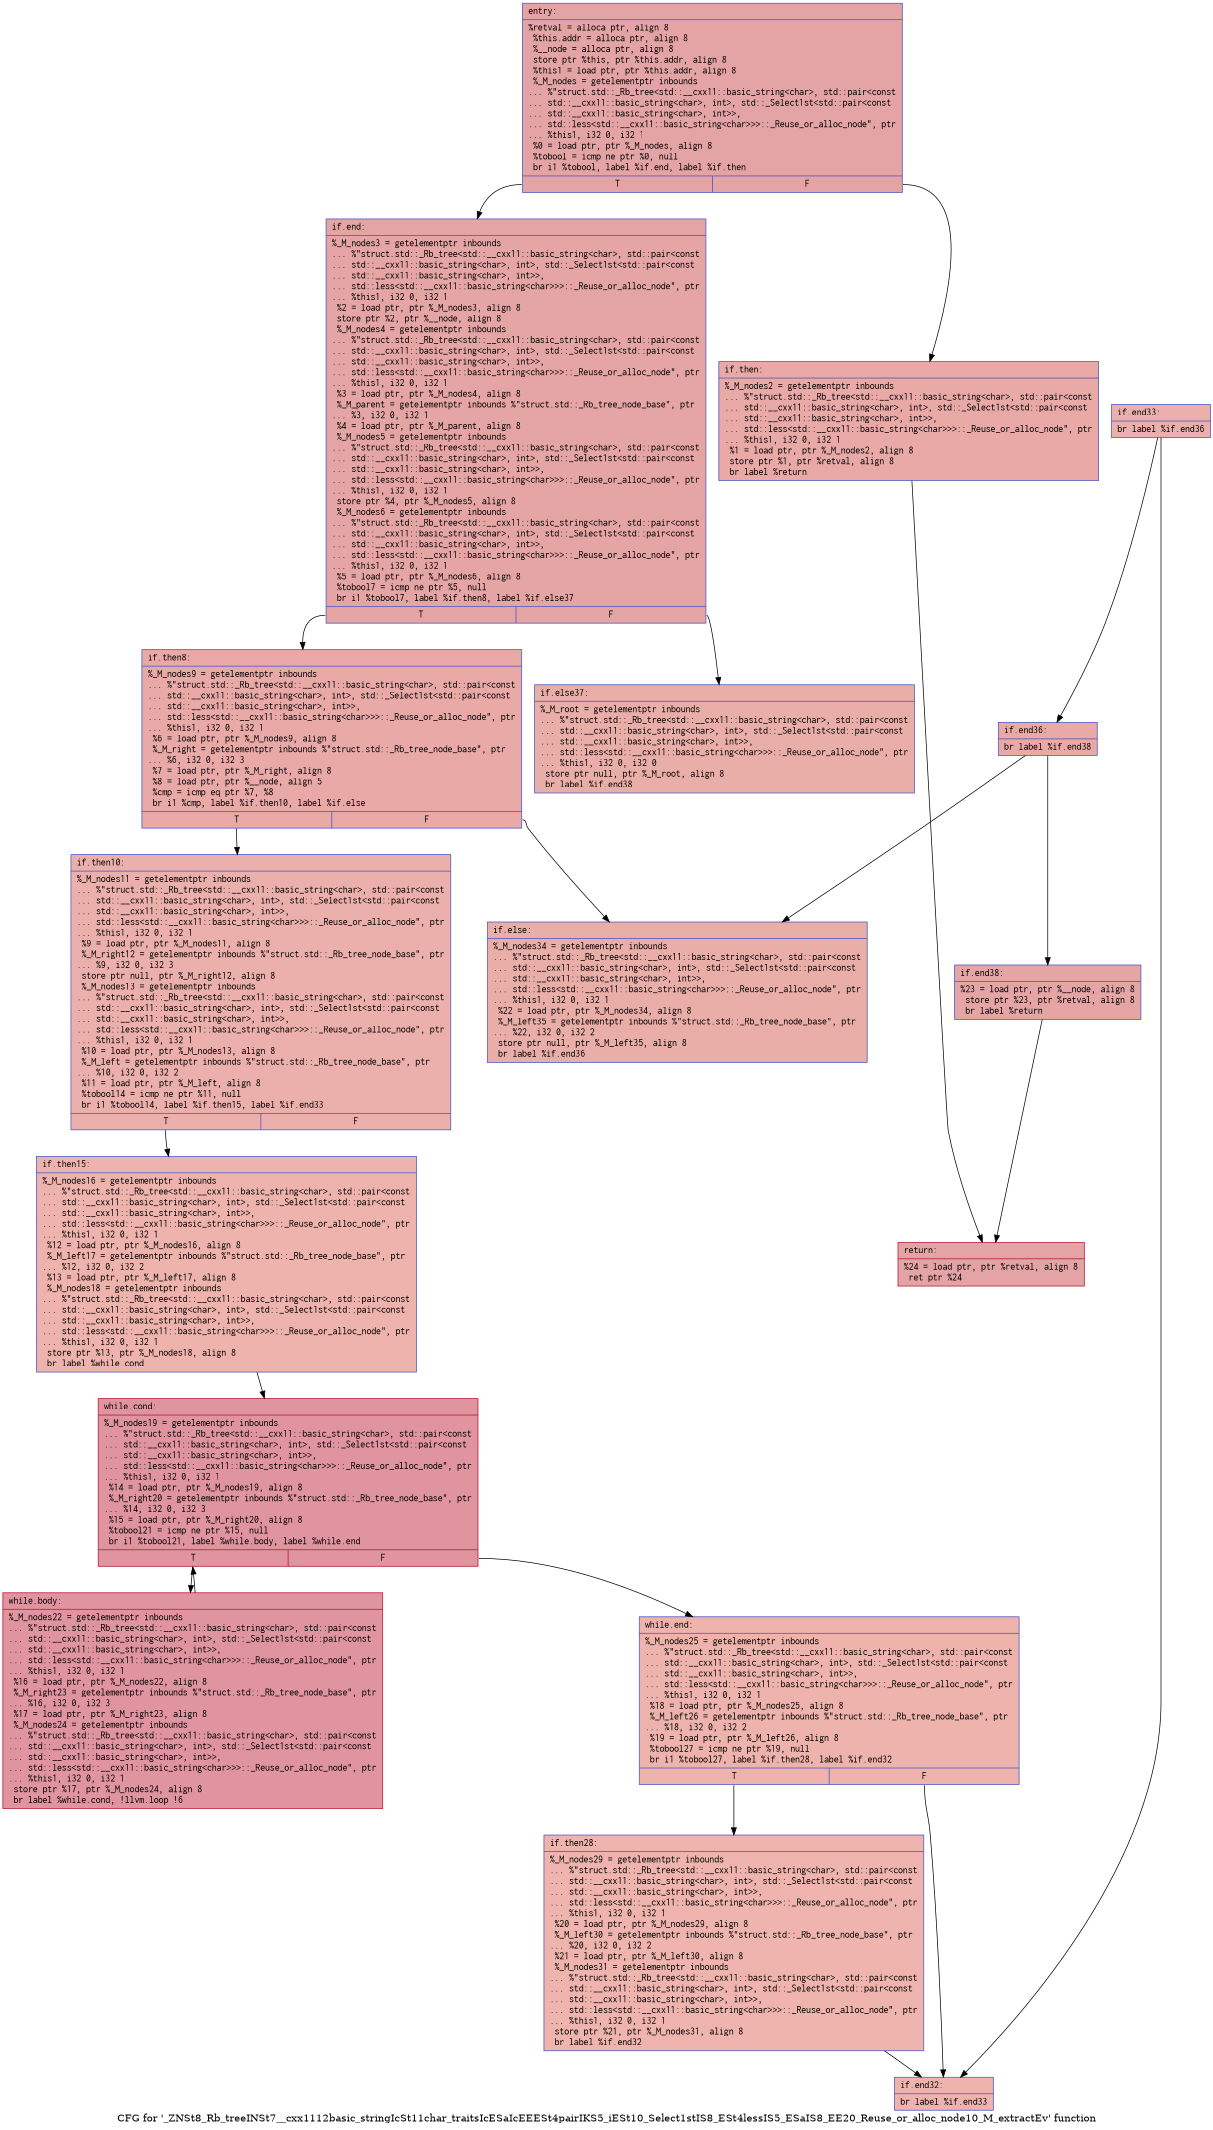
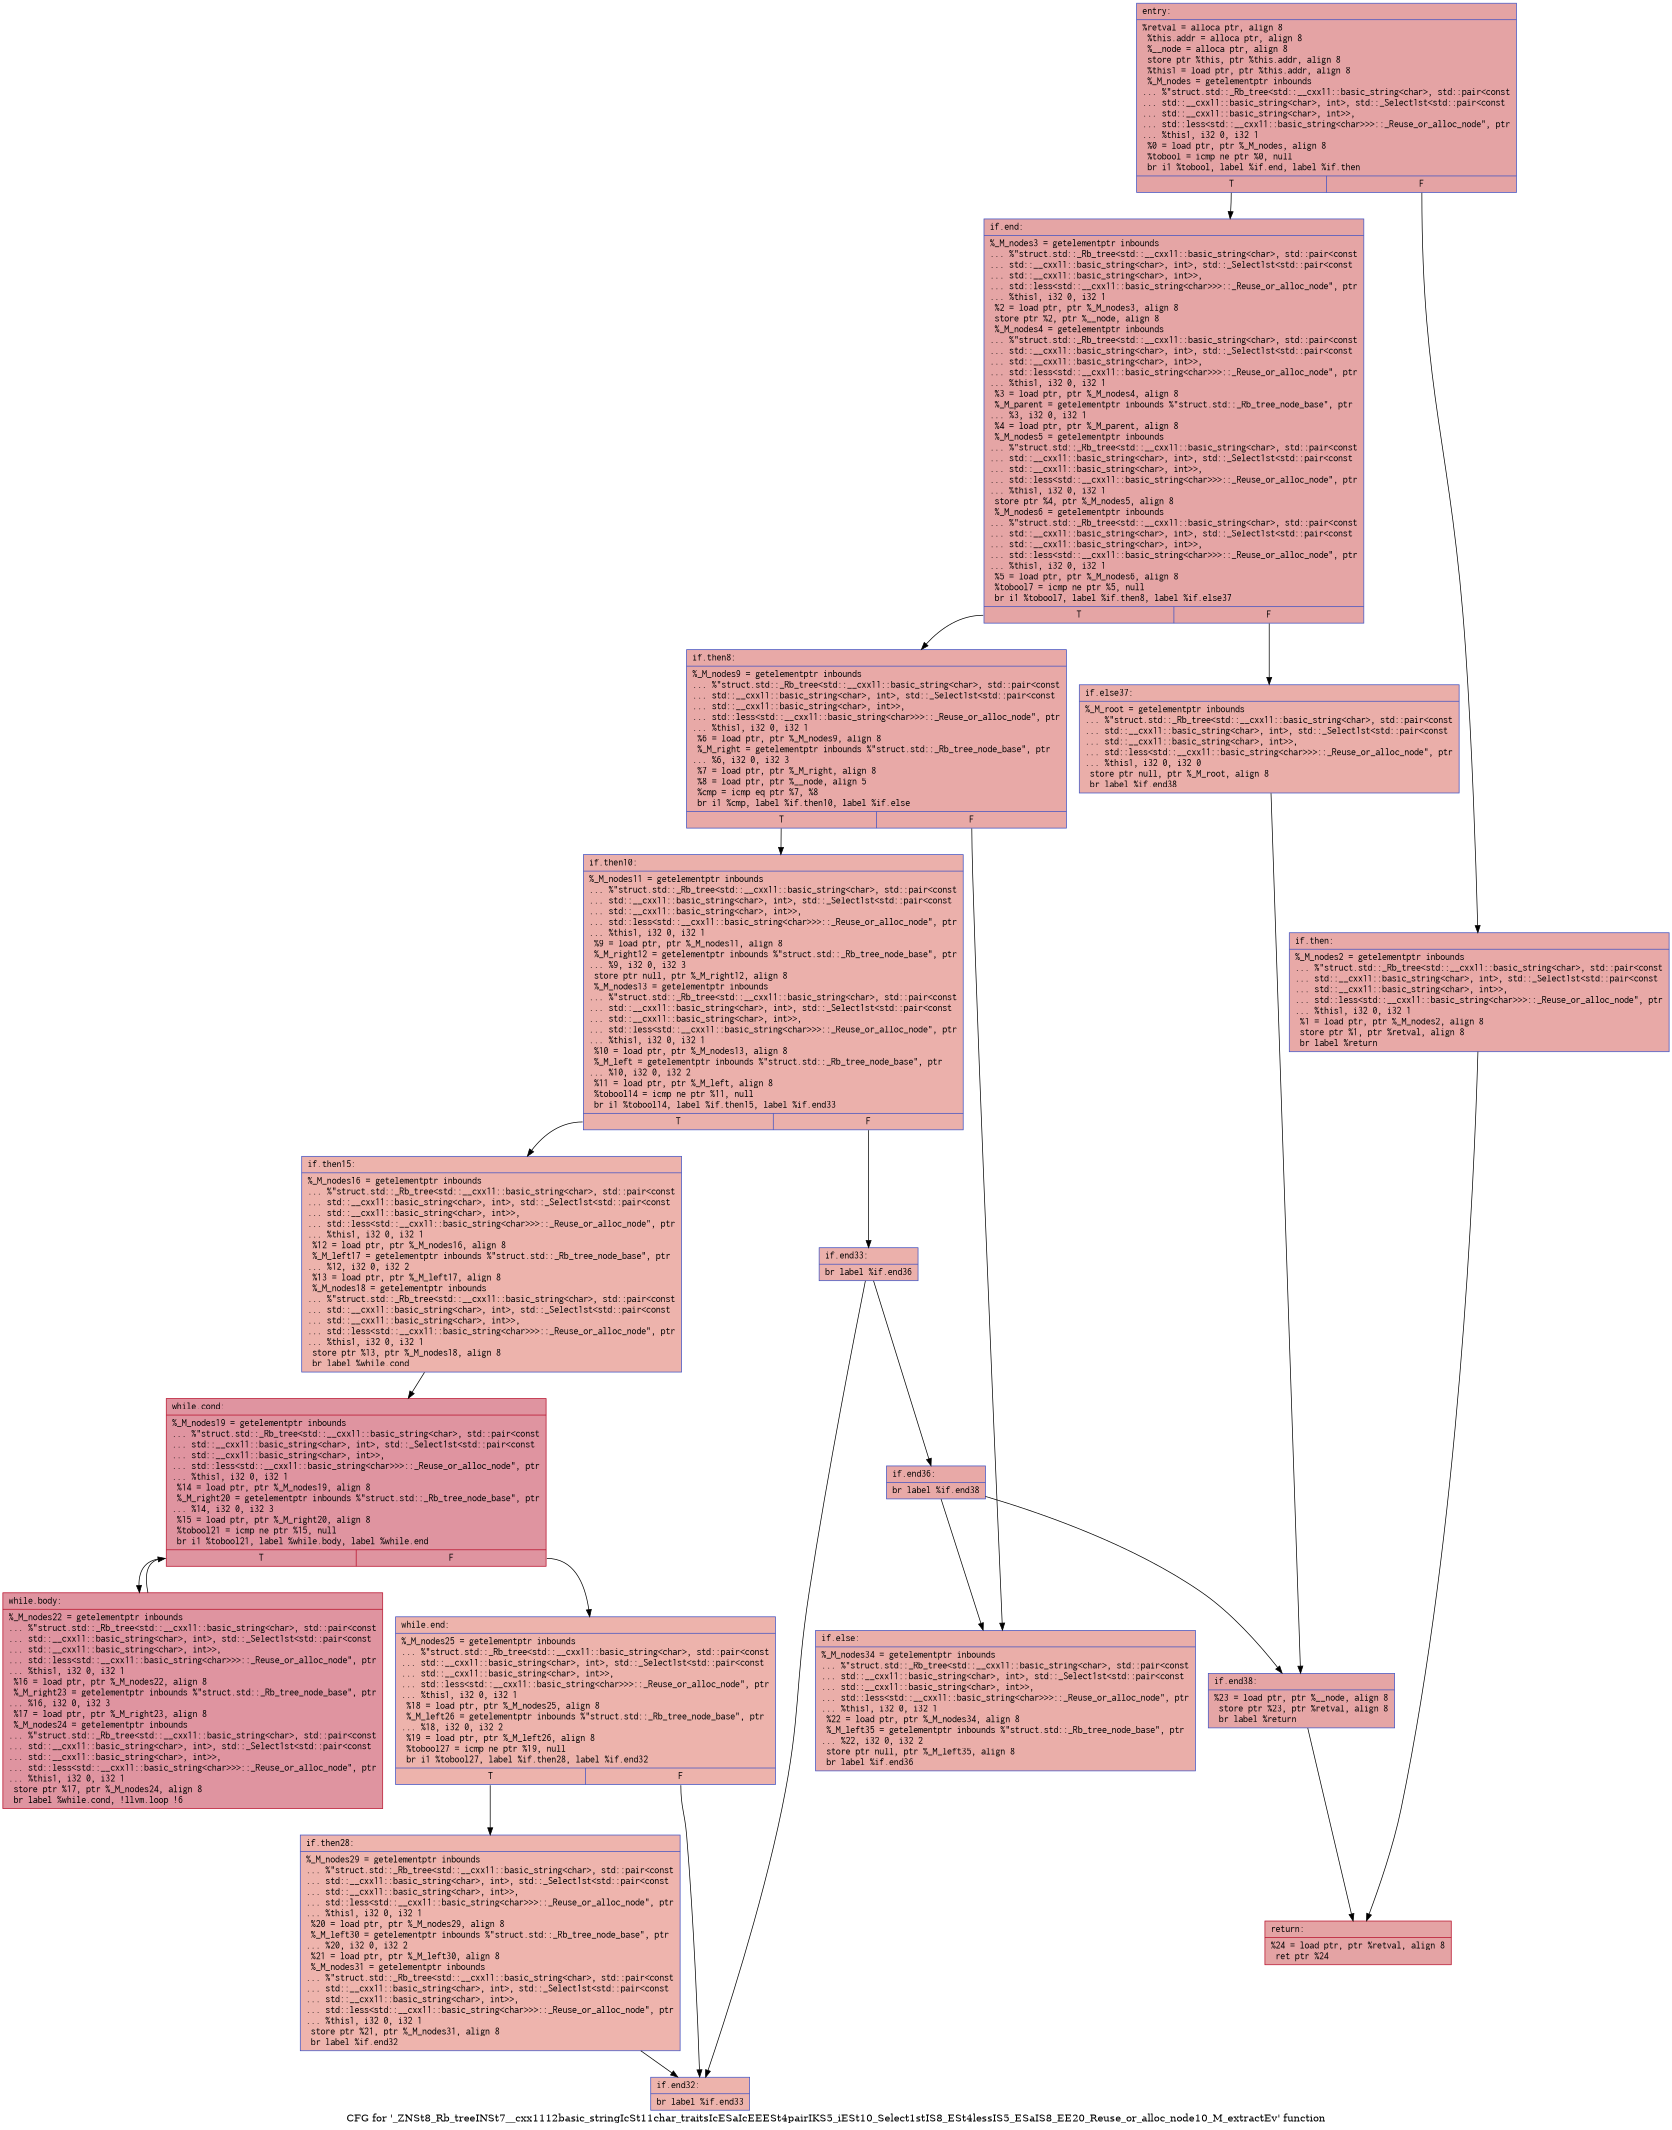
  digraph {
    label="CFG for '_ZNSt8_Rb_treeINSt7__cxx1112basic_stringIcSt11char_traitsIcESaIcEEESt4pairIKS5_iESt10_Select1stIS8_ESt4lessIS5_ESaIS8_EE20_Reuse_or_alloc_node10_M_extractEv' function"
    node [color="#3d50c3ff" fillcolor="#ca3b3770" fontname=Courier shape=record style=filled]
    n1 [fillcolor="#c32e3170" label="{entry:\l|  %retval = alloca ptr, align 8\l  %this.addr = alloca ptr, align 8\l  %__node = alloca ptr, align 8\l  store ptr %this, ptr %this.addr, align 8\l  %this1 = load ptr, ptr %this.addr, align 8\l  %_M_nodes = getelementptr inbounds\l... %\"struct.std::_Rb_tree\<std::__cxx11::basic_string\<char\>, std::pair\<const\l... std::__cxx11::basic_string\<char\>, int\>, std::_Select1st\<std::pair\<const\l... std::__cxx11::basic_string\<char\>, int\>\>,\l... std::less\<std::__cxx11::basic_string\<char\>\>\>::_Reuse_or_alloc_node\", ptr\l... %this1, i32 0, i32 1\l  %0 = load ptr, ptr %_M_nodes, align 8\l  %tobool = icmp ne ptr %0, null\l  br i1 %tobool, label %if.end, label %if.then\l|{<s0>T|<s1>F}}"]
    n2 [fillcolor="#c5333470" label="{if.end:\l|  %_M_nodes3 = getelementptr inbounds\l... %\"struct.std::_Rb_tree\<std::__cxx11::basic_string\<char\>, std::pair\<const\l... std::__cxx11::basic_string\<char\>, int\>, std::_Select1st\<std::pair\<const\l... std::__cxx11::basic_string\<char\>, int\>\>,\l... std::less\<std::__cxx11::basic_string\<char\>\>\>::_Reuse_or_alloc_node\", ptr\l... %this1, i32 0, i32 1\l  %2 = load ptr, ptr %_M_nodes3, align 8\l  store ptr %2, ptr %__node, align 8\l  %_M_nodes4 = getelementptr inbounds\l... %\"struct.std::_Rb_tree\<std::__cxx11::basic_string\<char\>, std::pair\<const\l... std::__cxx11::basic_string\<char\>, int\>, std::_Select1st\<std::pair\<const\l... std::__cxx11::basic_string\<char\>, int\>\>,\l... std::less\<std::__cxx11::basic_string\<char\>\>\>::_Reuse_or_alloc_node\", ptr\l... %this1, i32 0, i32 1\l  %3 = load ptr, ptr %_M_nodes4, align 8\l  %_M_parent = getelementptr inbounds %\"struct.std::_Rb_tree_node_base\", ptr\l... %3, i32 0, i32 1\l  %4 = load ptr, ptr %_M_parent, align 8\l  %_M_nodes5 = getelementptr inbounds\l... %\"struct.std::_Rb_tree\<std::__cxx11::basic_string\<char\>, std::pair\<const\l... std::__cxx11::basic_string\<char\>, int\>, std::_Select1st\<std::pair\<const\l... std::__cxx11::basic_string\<char\>, int\>\>,\l... std::less\<std::__cxx11::basic_string\<char\>\>\>::_Reuse_or_alloc_node\", ptr\l... %this1, i32 0, i32 1\l  store ptr %4, ptr %_M_nodes5, align 8\l  %_M_nodes6 = getelementptr inbounds\l... %\"struct.std::_Rb_tree\<std::__cxx11::basic_string\<char\>, std::pair\<const\l... std::__cxx11::basic_string\<char\>, int\>, std::_Select1st\<std::pair\<const\l... std::__cxx11::basic_string\<char\>, int\>\>,\l... std::less\<std::__cxx11::basic_string\<char\>\>\>::_Reuse_or_alloc_node\", ptr\l... %this1, i32 0, i32 1\l  %5 = load ptr, ptr %_M_nodes6, align 8\l  %tobool7 = icmp ne ptr %5, null\l  br i1 %tobool7, label %if.then8, label %if.else37\l|{<s0>T|<s1>F}}"]
    n3 [label="{if.then:\l|  %_M_nodes2 = getelementptr inbounds\l... %\"struct.std::_Rb_tree\<std::__cxx11::basic_string\<char\>, std::pair\<const\l... std::__cxx11::basic_string\<char\>, int\>, std::_Select1st\<std::pair\<const\l... std::__cxx11::basic_string\<char\>, int\>\>,\l... std::less\<std::__cxx11::basic_string\<char\>\>\>::_Reuse_or_alloc_node\", ptr\l... %this1, i32 0, i32 1\l  %1 = load ptr, ptr %_M_nodes2, align 8\l  store ptr %1, ptr %retval, align 8\l  br label %return\l}"]
    n4 [label="{if.then8:\l|  %_M_nodes9 = getelementptr inbounds\l... %\"struct.std::_Rb_tree\<std::__cxx11::basic_string\<char\>, std::pair\<const\l... std::__cxx11::basic_string\<char\>, int\>, std::_Select1st\<std::pair\<const\l... std::__cxx11::basic_string\<char\>, int\>\>,\l... std::less\<std::__cxx11::basic_string\<char\>\>\>::_Reuse_or_alloc_node\", ptr\l... %this1, i32 0, i32 1\l  %6 = load ptr, ptr %_M_nodes9, align 8\l  %_M_right = getelementptr inbounds %\"struct.std::_Rb_tree_node_base\", ptr\l... %6, i32 0, i32 3\l  %7 = load ptr, ptr %_M_right, align 8\l  %8 = load ptr, ptr %__node, align 5\l  %cmp = icmp eq ptr %7, %8\l  br i1 %cmp, label %if.then10, label %if.else\l|{<s0>T|<s1>F}}"]
    n5 [fillcolor="#d0473d70" label="{if.else37:\l|  %_M_root = getelementptr inbounds\l... %\"struct.std::_Rb_tree\<std::__cxx11::basic_string\<char\>, std::pair\<const\l... std::__cxx11::basic_string\<char\>, int\>, std::_Select1st\<std::pair\<const\l... std::__cxx11::basic_string\<char\>, int\>\>,\l... std::less\<std::__cxx11::basic_string\<char\>\>\>::_Reuse_or_alloc_node\", ptr\l... %this1, i32 0, i32 0\l  store ptr null, ptr %_M_root, align 8\l  br label %if.end38\l}"]
    n6 [color="#b70d28ff" fillcolor="#c32e3170" label="{return:\l|  %24 = load ptr, ptr %retval, align 8\l  ret ptr %24\l}"]
    n7 [fillcolor="#d24b4070" label="{if.then10:\l|  %_M_nodes11 = getelementptr inbounds\l... %\"struct.std::_Rb_tree\<std::__cxx11::basic_string\<char\>, std::pair\<const\l... std::__cxx11::basic_string\<char\>, int\>, std::_Select1st\<std::pair\<const\l... std::__cxx11::basic_string\<char\>, int\>\>,\l... std::less\<std::__cxx11::basic_string\<char\>\>\>::_Reuse_or_alloc_node\", ptr\l... %this1, i32 0, i32 1\l  %9 = load ptr, ptr %_M_nodes11, align 8\l  %_M_right12 = getelementptr inbounds %\"struct.std::_Rb_tree_node_base\", ptr\l... %9, i32 0, i32 3\l  store ptr null, ptr %_M_right12, align 8\l  %_M_nodes13 = getelementptr inbounds\l... %\"struct.std::_Rb_tree\<std::__cxx11::basic_string\<char\>, std::pair\<const\l... std::__cxx11::basic_string\<char\>, int\>, std::_Select1st\<std::pair\<const\l... std::__cxx11::basic_string\<char\>, int\>\>,\l... std::less\<std::__cxx11::basic_string\<char\>\>\>::_Reuse_or_alloc_node\", ptr\l... %this1, i32 0, i32 1\l  %10 = load ptr, ptr %_M_nodes13, align 8\l  %_M_left = getelementptr inbounds %\"struct.std::_Rb_tree_node_base\", ptr\l... %10, i32 0, i32 2\l  %11 = load ptr, ptr %_M_left, align 8\l  %tobool14 = icmp ne ptr %11, null\l  br i1 %tobool14, label %if.then15, label %if.end33\l|{<s0>T|<s1>F}}"]
    n8 [fillcolor="#d0473d70" label="{if.else:\l|  %_M_nodes34 = getelementptr inbounds\l... %\"struct.std::_Rb_tree\<std::__cxx11::basic_string\<char\>, std::pair\<const\l... std::__cxx11::basic_string\<char\>, int\>, std::_Select1st\<std::pair\<const\l... std::__cxx11::basic_string\<char\>, int\>\>,\l... std::less\<std::__cxx11::basic_string\<char\>\>\>::_Reuse_or_alloc_node\", ptr\l... %this1, i32 0, i32 1\l  %22 = load ptr, ptr %_M_nodes34, align 8\l  %_M_left35 = getelementptr inbounds %\"struct.std::_Rb_tree_node_base\", ptr\l... %22, i32 0, i32 2\l  store ptr null, ptr %_M_left35, align 8\l  br label %if.end36\l}"]
    n9 [fillcolor="#c5333470" label="{if.end38:\l|  %23 = load ptr, ptr %__node, align 8\l  store ptr %23, ptr %retval, align 8\l  br label %return\l}"]
    n10 [fillcolor="#d6524470" label="{if.then15:\l|  %_M_nodes16 = getelementptr inbounds\l... %\"struct.std::_Rb_tree\<std::__cxx11::basic_string\<char\>, std::pair\<const\l... std::__cxx11::basic_string\<char\>, int\>, std::_Select1st\<std::pair\<const\l... std::__cxx11::basic_string\<char\>, int\>\>,\l... std::less\<std::__cxx11::basic_string\<char\>\>\>::_Reuse_or_alloc_node\", ptr\l... %this1, i32 0, i32 1\l  %12 = load ptr, ptr %_M_nodes16, align 8\l  %_M_left17 = getelementptr inbounds %\"struct.std::_Rb_tree_node_base\", ptr\l... %12, i32 0, i32 2\l  %13 = load ptr, ptr %_M_left17, align 8\l  %_M_nodes18 = getelementptr inbounds\l... %\"struct.std::_Rb_tree\<std::__cxx11::basic_string\<char\>, std::pair\<const\l... std::__cxx11::basic_string\<char\>, int\>, std::_Select1st\<std::pair\<const\l... std::__cxx11::basic_string\<char\>, int\>\>,\l... std::less\<std::__cxx11::basic_string\<char\>\>\>::_Reuse_or_alloc_node\", ptr\l... %this1, i32 0, i32 1\l  store ptr %13, ptr %_M_nodes18, align 8\l  br label %while.cond\l}"]
    n11 [fillcolor="#d24b4070" label="{if.end33:\l|  br label %if.end36\l}"]
    n12 [color="#b70d28ff" fillcolor="#b70d2870" label="{while.cond:\l|  %_M_nodes19 = getelementptr inbounds\l... %\"struct.std::_Rb_tree\<std::__cxx11::basic_string\<char\>, std::pair\<const\l... std::__cxx11::basic_string\<char\>, int\>, std::_Select1st\<std::pair\<const\l... std::__cxx11::basic_string\<char\>, int\>\>,\l... std::less\<std::__cxx11::basic_string\<char\>\>\>::_Reuse_or_alloc_node\", ptr\l... %this1, i32 0, i32 1\l  %14 = load ptr, ptr %_M_nodes19, align 8\l  %_M_right20 = getelementptr inbounds %\"struct.std::_Rb_tree_node_base\", ptr\l... %14, i32 0, i32 3\l  %15 = load ptr, ptr %_M_right20, align 8\l  %tobool21 = icmp ne ptr %15, null\l  br i1 %tobool21, label %while.body, label %while.end\l|{<s0>T|<s1>F}}"]
    n13 [label="{if.end36:\l|  br label %if.end38\l}"]
    n14 [fillcolor="#d6524470" label="{if.end32:\l|  br label %if.end33\l}"]
    n15 [color="#b70d28ff" fillcolor="#b70d2870" label="{while.body:\l|  %_M_nodes22 = getelementptr inbounds\l... %\"struct.std::_Rb_tree\<std::__cxx11::basic_string\<char\>, std::pair\<const\l... std::__cxx11::basic_string\<char\>, int\>, std::_Select1st\<std::pair\<const\l... std::__cxx11::basic_string\<char\>, int\>\>,\l... std::less\<std::__cxx11::basic_string\<char\>\>\>::_Reuse_or_alloc_node\", ptr\l... %this1, i32 0, i32 1\l  %16 = load ptr, ptr %_M_nodes22, align 8\l  %_M_right23 = getelementptr inbounds %\"struct.std::_Rb_tree_node_base\", ptr\l... %16, i32 0, i32 3\l  %17 = load ptr, ptr %_M_right23, align 8\l  %_M_nodes24 = getelementptr inbounds\l... %\"struct.std::_Rb_tree\<std::__cxx11::basic_string\<char\>, std::pair\<const\l... std::__cxx11::basic_string\<char\>, int\>, std::_Select1st\<std::pair\<const\l... std::__cxx11::basic_string\<char\>, int\>\>,\l... std::less\<std::__cxx11::basic_string\<char\>\>\>::_Reuse_or_alloc_node\", ptr\l... %this1, i32 0, i32 1\l  store ptr %17, ptr %_M_nodes24, align 8\l  br label %while.cond, !llvm.loop !6\l}"]
    n16 [fillcolor="#d6524470" label="{while.end:\l|  %_M_nodes25 = getelementptr inbounds\l... %\"struct.std::_Rb_tree\<std::__cxx11::basic_string\<char\>, std::pair\<const\l... std::__cxx11::basic_string\<char\>, int\>, std::_Select1st\<std::pair\<const\l... std::__cxx11::basic_string\<char\>, int\>\>,\l... std::less\<std::__cxx11::basic_string\<char\>\>\>::_Reuse_or_alloc_node\", ptr\l... %this1, i32 0, i32 1\l  %18 = load ptr, ptr %_M_nodes25, align 8\l  %_M_left26 = getelementptr inbounds %\"struct.std::_Rb_tree_node_base\", ptr\l... %18, i32 0, i32 2\l  %19 = load ptr, ptr %_M_left26, align 8\l  %tobool27 = icmp ne ptr %19, null\l  br i1 %tobool27, label %if.then28, label %if.end32\l|{<s0>T|<s1>F}}"]
    n17 [fillcolor="#d8564670" label="{if.then28:\l|  %_M_nodes29 = getelementptr inbounds\l... %\"struct.std::_Rb_tree\<std::__cxx11::basic_string\<char\>, std::pair\<const\l... std::__cxx11::basic_string\<char\>, int\>, std::_Select1st\<std::pair\<const\l... std::__cxx11::basic_string\<char\>, int\>\>,\l... std::less\<std::__cxx11::basic_string\<char\>\>\>::_Reuse_or_alloc_node\", ptr\l... %this1, i32 0, i32 1\l  %20 = load ptr, ptr %_M_nodes29, align 8\l  %_M_left30 = getelementptr inbounds %\"struct.std::_Rb_tree_node_base\", ptr\l... %20, i32 0, i32 2\l  %21 = load ptr, ptr %_M_left30, align 8\l  %_M_nodes31 = getelementptr inbounds\l... %\"struct.std::_Rb_tree\<std::__cxx11::basic_string\<char\>, std::pair\<const\l... std::__cxx11::basic_string\<char\>, int\>, std::_Select1st\<std::pair\<const\l... std::__cxx11::basic_string\<char\>, int\>\>,\l... std::less\<std::__cxx11::basic_string\<char\>\>\>::_Reuse_or_alloc_node\", ptr\l... %this1, i32 0, i32 1\l  store ptr %21, ptr %_M_nodes31, align 8\l  br label %if.end32\l}"]
    n1 -> n2 [tailport=s0]
    n1 -> n3 [tailport=s1]
    n2 -> n4 [tailport=s0]
    n2 -> n5 [tailport=s1]
    n3 -> n6
    n4 -> n7 [tailport=s0]
    n4 -> n8 [tailport=s1]
+   n5 -> n9
    n7 -> n10 [tailport=s0]
+   n7 -> n11 [tailport=s1]
    n9 -> n6
    n10 -> n12
    n11 -> n13
    n11 -> n14
    n12 -> n15 [tailport=s0]
    n12 -> n16 [tailport=s1]
    n13 -> n8
    n13 -> n9
    n15 -> n12
    n16 -> n14 [tailport=s1]
    n16 -> n17 [tailport=s0]
    n17 -> n14
  }
